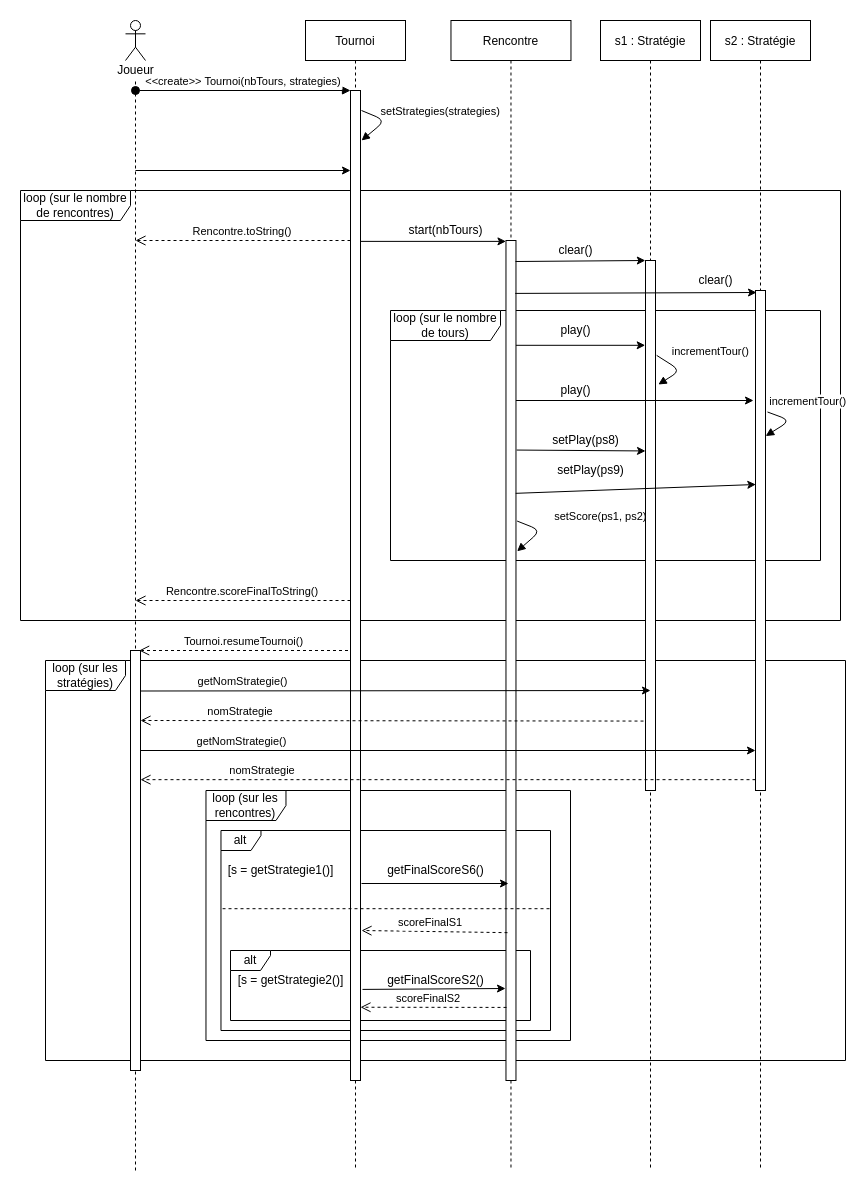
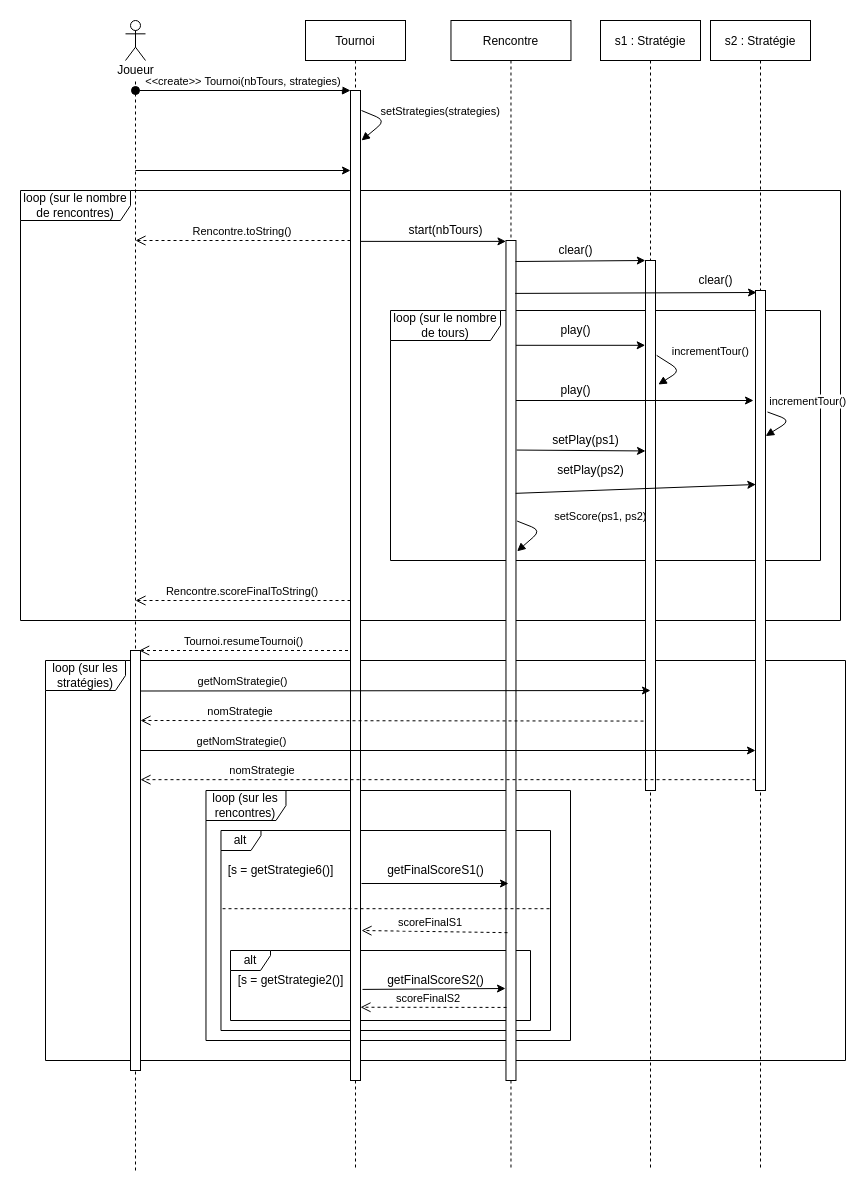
  <mxCell id="0" />
  <mxCell id="1" parent="0" />
  <mxCell id="2" value="loop (sur les stratégies)" style="shape=umlFrame;whiteSpace=wrap;html=1;width=80;height=30;" vertex="1" parent="1"><mxGeometry x="45" y="660" width="800" height="400" as="geometry" /></mxCell>
  <mxCell id="3" value="loop (sur les rencontres)" style="shape=umlFrame;whiteSpace=wrap;html=1;width=80;height=30;" vertex="1" parent="1"><mxGeometry x="205.47" y="790" width="364.53" height="250" as="geometry" /></mxCell>
  <mxCell id="4" value="alt" style="shape=umlFrame;whiteSpace=wrap;html=1;width=40;height=20;" vertex="1" parent="1"><mxGeometry x="220.47" y="830" width="329.53" height="200" as="geometry" /></mxCell>
  <mxCell id="5" value="alt" style="shape=umlFrame;whiteSpace=wrap;html=1;width=40;height=20;" vertex="1" parent="1"><mxGeometry x="230" y="950" width="300" height="70" as="geometry" /></mxCell>
  <mxCell id="6" value="loop (sur le nombre de rencontres)" style="shape=umlFrame;whiteSpace=wrap;html=1;width=110;height=30;" vertex="1" parent="1"><mxGeometry x="20" y="190" width="820" height="430" as="geometry" /></mxCell>
  <mxCell id="7" value="loop (sur le nombre de tours)" style="shape=umlFrame;whiteSpace=wrap;html=1;width=110;height=30;" vertex="1" parent="1"><mxGeometry x="390" y="310" width="430" height="250" as="geometry" /></mxCell>
  <mxCell id="8" value="Tournoi" style="shape=umlLifeline;perimeter=lifelinePerimeter;container=1;collapsible=0;recursiveResize=0;rounded=0;shadow=0;strokeWidth=1;" vertex="1" parent="1"><mxGeometry x="305" y="20" width="100" height="1150" as="geometry" /></mxCell>
  <mxCell id="9" value="" style="points=[];perimeter=orthogonalPerimeter;rounded=0;shadow=0;strokeWidth=1;" vertex="1" parent="8"><mxGeometry x="45" y="70" width="10" height="990" as="geometry" /></mxCell>
  <mxCell id="10" value="&lt;&lt;create&gt;&gt; Tournoi(nbTours, strategies)" style="verticalAlign=bottom;startArrow=oval;endArrow=block;startSize=8;shadow=0;strokeWidth=1;" edge="1" parent="8" target="9"><mxGeometry relative="1" as="geometry"><mxPoint x="-170" y="70" as="sourcePoint" /></mxGeometry></mxCell>
  <mxCell id="11" value="setStrategies(strategies)" style="verticalAlign=bottom;endArrow=block;shadow=0;strokeWidth=1;" edge="1" parent="8"><mxGeometry x="-0.092" y="55" relative="1" as="geometry"><mxPoint x="56" y="90" as="sourcePoint" /><mxPoint x="56" y="120" as="targetPoint" /><Array as="points"><mxPoint x="80" y="100" /></Array><mxPoint x="20" y="-42" as="offset" /></mxGeometry></mxCell>
  <mxCell id="12" value="Rencontre" style="shape=umlLifeline;perimeter=lifelinePerimeter;container=1;collapsible=0;recursiveResize=0;rounded=0;shadow=0;strokeWidth=1;size=40;" vertex="1" parent="1"><mxGeometry x="450.47" y="20" width="120" height="1150" as="geometry" /></mxCell>
  <mxCell id="13" value="" style="points=[];perimeter=orthogonalPerimeter;rounded=0;shadow=0;strokeWidth=1;" vertex="1" parent="12"><mxGeometry x="55" y="220" width="10" height="840" as="geometry" /></mxCell>
  <mxCell id="14" value="setScore(ps1, ps2)" style="verticalAlign=bottom;endArrow=block;shadow=0;strokeWidth=1;exitX=1.115;exitY=0.334;exitDx=0;exitDy=0;exitPerimeter=0;entryX=1.115;entryY=0.37;entryDx=0;entryDy=0;entryPerimeter=0;" edge="1" parent="12" source="13" target="13"><mxGeometry x="0.089" y="50" relative="1" as="geometry"><mxPoint x="215.7" y="356.68" as="sourcePoint" /><mxPoint x="214.86" y="390" as="targetPoint" /><Array as="points"><mxPoint x="90" y="510" /></Array><mxPoint x="31" y="-46" as="offset" /></mxGeometry></mxCell>
  <mxCell id="15" value="" style="endArrow=none;dashed=1;html=1;" edge="1" parent="1" source="18"><mxGeometry width="50" height="50" relative="1" as="geometry"><mxPoint x="135" y="720.941" as="sourcePoint" /><mxPoint x="135" y="60" as="targetPoint" /></mxGeometry></mxCell>
  <mxCell id="16" value="" style="shape=umlActor;verticalLabelPosition=bottom;verticalAlign=top;html=1;outlineConnect=0;" vertex="1" parent="1"><mxGeometry x="125" y="20" width="20" height="40" as="geometry" /></mxCell>
  <mxCell id="17" value="s1 : Stratégie" style="shape=umlLifeline;perimeter=lifelinePerimeter;container=1;collapsible=0;recursiveResize=0;rounded=0;shadow=0;strokeWidth=1;" vertex="1" parent="1"><mxGeometry x="600" y="20" width="100" height="1150" as="geometry" /></mxCell>
  <mxCell id="18" value="Joueur" style="text;html=1;align=center;verticalAlign=middle;resizable=0;points=[];autosize=1;" vertex="1" parent="1"><mxGeometry x="110" y="60" width="50" height="20" as="geometry" /></mxCell>
  <mxCell id="19" value="" style="endArrow=none;dashed=1;html=1;" edge="1" parent="1" target="18"><mxGeometry width="50" height="50" relative="1" as="geometry"><mxPoint x="135" y="1170" as="sourcePoint" /><mxPoint x="135" y="60" as="targetPoint" /></mxGeometry></mxCell>
  <mxCell id="20" value="" style="endArrow=classic;html=1;" edge="1" parent="1"><mxGeometry width="50" height="50" relative="1" as="geometry"><mxPoint x="135" y="170" as="sourcePoint" /><mxPoint x="350" y="170" as="targetPoint" /><Array as="points" /></mxGeometry></mxCell>
  <mxCell id="21" value="Rencontre.toString()" style="verticalAlign=bottom;endArrow=open;dashed=1;endSize=8;shadow=0;strokeWidth=1;" edge="1" parent="1"><mxGeometry relative="1" as="geometry"><mxPoint x="135" y="240" as="targetPoint" /><mxPoint x="350" y="240" as="sourcePoint" /></mxGeometry></mxCell>
  <mxCell id="22" value="" style="endArrow=classic;html=1;" edge="1" parent="1" target="13"><mxGeometry width="50" height="50" relative="1" as="geometry"><mxPoint x="360" y="240.88" as="sourcePoint" /><mxPoint x="507" y="244" as="targetPoint" /><Array as="points" /></mxGeometry></mxCell>
  <mxCell id="23" value="start(nbTours)" style="text;html=1;align=center;verticalAlign=middle;resizable=0;points=[];autosize=1;" vertex="1" parent="1"><mxGeometry x="400" y="220" width="90" height="20" as="geometry" /></mxCell>
  <mxCell id="24" value="" style="endArrow=classic;html=1;entryX=-0.016;entryY=0;entryDx=0;entryDy=0;entryPerimeter=0;" edge="1" parent="1" target="30"><mxGeometry width="50" height="50" relative="1" as="geometry"><mxPoint x="515" y="261" as="sourcePoint" /><mxPoint x="659.4" y="260" as="targetPoint" /><Array as="points" /></mxGeometry></mxCell>
  <mxCell id="25" value="clear()" style="text;html=1;align=center;verticalAlign=middle;resizable=0;points=[];autosize=1;" vertex="1" parent="1"><mxGeometry x="550.47" y="240" width="50" height="20" as="geometry" /></mxCell>
  <mxCell id="26" value="clear()" style="text;html=1;align=center;verticalAlign=middle;resizable=0;points=[];autosize=1;" vertex="1" parent="1"><mxGeometry x="690" y="270" width="50" height="20" as="geometry" /></mxCell>
  <mxCell id="27" value="s2 : Stratégie" style="shape=umlLifeline;perimeter=lifelinePerimeter;container=1;collapsible=0;recursiveResize=0;rounded=0;shadow=0;strokeWidth=1;" vertex="1" parent="1"><mxGeometry x="710" y="20" width="100" height="1150" as="geometry" /></mxCell>
  <mxCell id="28" value="" style="points=[];perimeter=orthogonalPerimeter;rounded=0;shadow=0;strokeWidth=1;" vertex="1" parent="27"><mxGeometry x="45" y="270" width="10" height="500" as="geometry" /></mxCell>
  <mxCell id="29" value="incrementTour()" style="verticalAlign=bottom;endArrow=block;shadow=0;strokeWidth=1;exitX=1.2;exitY=0.243;exitDx=0;exitDy=0;exitPerimeter=0;entryX=1.019;entryY=0.291;entryDx=0;entryDy=0;entryPerimeter=0;" edge="1" parent="27" source="28" target="28"><mxGeometry x="-0.072" y="23" relative="1" as="geometry"><mxPoint x="-53.83" y="356.68" as="sourcePoint" /><mxPoint x="55" y="450" as="targetPoint" /><Array as="points"><mxPoint x="80" y="400" /></Array><mxPoint x="6" y="-30" as="offset" /></mxGeometry></mxCell>
  <mxCell id="30" value="" style="points=[];perimeter=orthogonalPerimeter;rounded=0;shadow=0;strokeWidth=1;" vertex="1" parent="1"><mxGeometry x="645" y="260" width="10" height="530" as="geometry" /></mxCell>
  <mxCell id="31" value="" style="endArrow=classic;html=1;exitX=0.924;exitY=0.063;exitDx=0;exitDy=0;exitPerimeter=0;entryX=0.1;entryY=0.004;entryDx=0;entryDy=0;entryPerimeter=0;" edge="1" parent="1" source="13" target="28"><mxGeometry width="50" height="50" relative="1" as="geometry"><mxPoint x="520" y="290" as="sourcePoint" /><mxPoint x="764" y="290" as="targetPoint" /><Array as="points" /></mxGeometry></mxCell>
  <mxCell id="32" value="" style="endArrow=classic;html=1;entryX=-0.029;entryY=0.16;entryDx=0;entryDy=0;entryPerimeter=0;" edge="1" parent="1" source="13" target="30"><mxGeometry width="50" height="50" relative="1" as="geometry"><mxPoint x="540" y="350" as="sourcePoint" /><mxPoint x="645" y="350.4" as="targetPoint" /><Array as="points" /></mxGeometry></mxCell>
  <mxCell id="33" value="play()" style="text;html=1;align=center;verticalAlign=middle;resizable=0;points=[];autosize=1;" vertex="1" parent="1"><mxGeometry x="550.47" y="320" width="50" height="20" as="geometry" /></mxCell>
  <mxCell id="34" value="incrementTour()" style="verticalAlign=bottom;endArrow=block;shadow=0;strokeWidth=1;exitX=1.117;exitY=0.179;exitDx=0;exitDy=0;exitPerimeter=0;entryX=1.283;entryY=0.234;entryDx=0;entryDy=0;entryPerimeter=0;" edge="1" parent="1" source="30" target="30"><mxGeometry x="0.037" y="32" relative="1" as="geometry"><mxPoint x="371" y="141.16" as="sourcePoint" /><mxPoint x="371" y="171" as="targetPoint" /><Array as="points"><mxPoint x="680" y="370" /></Array><mxPoint x="13" y="-37" as="offset" /></mxGeometry></mxCell>
  <mxCell id="35" value="" style="endArrow=classic;html=1;" edge="1" parent="1" source="13"><mxGeometry width="50" height="50" relative="1" as="geometry"><mxPoint x="520" y="420" as="sourcePoint" /><mxPoint x="753" y="400" as="targetPoint" /><Array as="points" /></mxGeometry></mxCell>
  <mxCell id="36" value="play()" style="text;html=1;align=center;verticalAlign=middle;resizable=0;points=[];autosize=1;" vertex="1" parent="1"><mxGeometry x="550.47" y="380" width="50" height="20" as="geometry" /></mxCell>
  <mxCell id="37" value="" style="endArrow=classic;html=1;entryX=-0.007;entryY=0.005;entryDx=0;entryDy=0;entryPerimeter=0;exitX=1.067;exitY=0.365;exitDx=0;exitDy=0;exitPerimeter=0;" edge="1" parent="1"><mxGeometry width="50" height="50" relative="1" as="geometry"><mxPoint x="516.14" y="449.55" as="sourcePoint" /><mxPoint x="645" y="450.45" as="targetPoint" /><Array as="points" /></mxGeometry></mxCell>
- <mxCell id="38" value="setPlay(ps8)" style="text;html=1;align=center;verticalAlign=middle;resizable=0;points=[];autosize=1;" vertex="1" parent="1"><mxGeometry x="545.47" y="430" width="80" height="20" as="geometry" /></mxCell>
+ <mxCell id="38" value="setPlay(ps1)" style="text;html=1;align=center;verticalAlign=middle;resizable=0;points=[];autosize=1;" vertex="1" parent="1"><mxGeometry x="545.47" y="430" width="80" height="20" as="geometry" /></mxCell>
  <mxCell id="39" value="" style="endArrow=classic;html=1;exitX=0.972;exitY=0.301;exitDx=0;exitDy=0;exitPerimeter=0;entryX=0.033;entryY=0.388;entryDx=0;entryDy=0;entryPerimeter=0;" edge="1" parent="1" source="13" target="28"><mxGeometry width="50" height="50" relative="1" as="geometry"><mxPoint x="520" y="520" as="sourcePoint" /><mxPoint x="758" y="520.1" as="targetPoint" /><Array as="points" /></mxGeometry></mxCell>
- <mxCell id="40" value="setPlay(ps9)" style="text;html=1;align=center;verticalAlign=middle;resizable=0;points=[];autosize=1;" vertex="1" parent="1"><mxGeometry x="550" y="460" width="80" height="20" as="geometry" /></mxCell>
+ <mxCell id="40" value="setPlay(ps2)" style="text;html=1;align=center;verticalAlign=middle;resizable=0;points=[];autosize=1;" vertex="1" parent="1"><mxGeometry x="550" y="460" width="80" height="20" as="geometry" /></mxCell>
  <mxCell id="41" value="Rencontre.scoreFinalToString()" style="verticalAlign=bottom;endArrow=open;dashed=1;endSize=8;shadow=0;strokeWidth=1;" edge="1" parent="1"><mxGeometry relative="1" as="geometry"><mxPoint x="135" y="600" as="targetPoint" /><mxPoint x="350" y="600" as="sourcePoint" /></mxGeometry></mxCell>
  <mxCell id="42" value="Tournoi.resumeTournoi()" style="verticalAlign=bottom;endArrow=open;dashed=1;endSize=8;shadow=0;strokeWidth=1;entryX=0.867;entryY=0;entryDx=0;entryDy=0;entryPerimeter=0;" edge="1" parent="1" target="43"><mxGeometry relative="1" as="geometry"><mxPoint x="132.5" y="650" as="targetPoint" /><mxPoint x="347.5" y="650" as="sourcePoint" /></mxGeometry></mxCell>
  <mxCell id="43" value="" style="points=[];perimeter=orthogonalPerimeter;rounded=0;shadow=0;strokeWidth=1;" vertex="1" parent="1"><mxGeometry x="130" y="650" width="10" height="420" as="geometry" /></mxCell>
  <mxCell id="44" value="" style="endArrow=classic;html=1;exitX=1.153;exitY=0.8;exitDx=0;exitDy=0;exitPerimeter=0;" edge="1" parent="1"><mxGeometry width="50" height="50" relative="1" as="geometry"><mxPoint x="140" y="690.5" as="sourcePoint" /><mxPoint x="650" y="690" as="targetPoint" /><Array as="points" /></mxGeometry></mxCell>
  <mxCell id="45" value="getNomStrategie()" style="edgeLabel;html=1;align=center;verticalAlign=middle;resizable=0;points=[];" vertex="1" connectable="0" parent="44"><mxGeometry x="-0.6" y="3" relative="1" as="geometry"><mxPoint y="-7.4" as="offset" /></mxGeometry></mxCell>
  <mxCell id="46" value="" style="endArrow=classic;html=1;exitX=1.153;exitY=0.8;exitDx=0;exitDy=0;exitPerimeter=0;" edge="1" parent="1"><mxGeometry width="50" height="50" relative="1" as="geometry"><mxPoint x="140" y="750" as="sourcePoint" /><mxPoint x="755" y="750" as="targetPoint" /><Array as="points" /></mxGeometry></mxCell>
  <mxCell id="47" value="getNomStrategie()" style="edgeLabel;html=1;align=center;verticalAlign=middle;resizable=0;points=[];" vertex="1" connectable="0" parent="1"><mxGeometry x="240.004" y="740" as="geometry" /></mxCell>
  <mxCell id="48" value="nomStrategie" style="verticalAlign=bottom;endArrow=open;dashed=1;endSize=8;shadow=0;strokeWidth=1;entryX=0.867;entryY=0;entryDx=0;entryDy=0;entryPerimeter=0;exitX=-0.2;exitY=0.869;exitDx=0;exitDy=0;exitPerimeter=0;" edge="1" parent="1" source="30"><mxGeometry x="0.604" relative="1" as="geometry"><mxPoint x="140" y="720" as="targetPoint" /><mxPoint x="348.83" y="720" as="sourcePoint" /><mxPoint as="offset" /></mxGeometry></mxCell>
  <mxCell id="49" value="nomStrategie" style="verticalAlign=bottom;endArrow=open;dashed=1;endSize=8;shadow=0;strokeWidth=1;entryX=0.867;entryY=0;entryDx=0;entryDy=0;entryPerimeter=0;" edge="1" parent="1" source="28"><mxGeometry x="0.604" relative="1" as="geometry"><mxPoint x="140" y="779.17" as="targetPoint" /><mxPoint x="644.5" y="779.25" as="sourcePoint" /><mxPoint as="offset" /></mxGeometry></mxCell>
- <mxCell id="50" value="[s = getStrategie1()]" style="text;html=1;align=center;verticalAlign=middle;resizable=0;points=[];autosize=1;" vertex="1" parent="1"><mxGeometry x="220.47" y="860" width="120" height="20" as="geometry" /></mxCell>
+ <mxCell id="50" value="[s = getStrategie6()]" style="text;html=1;align=center;verticalAlign=middle;resizable=0;points=[];autosize=1;" vertex="1" parent="1"><mxGeometry x="220.47" y="860" width="120" height="20" as="geometry" /></mxCell>
  <mxCell id="51" value="" style="endArrow=classic;html=1;" edge="1" parent="1"><mxGeometry width="50" height="50" relative="1" as="geometry"><mxPoint x="361" y="883" as="sourcePoint" /><mxPoint x="508" y="883" as="targetPoint" /><Array as="points" /></mxGeometry></mxCell>
  <mxCell id="52" value="" style="endArrow=classic;html=1;exitX=1.2;exitY=0.908;exitDx=0;exitDy=0;exitPerimeter=0;" edge="1" parent="1" source="9"><mxGeometry width="50" height="50" relative="1" as="geometry"><mxPoint x="361" y="988.61" as="sourcePoint" /><mxPoint x="505" y="988" as="targetPoint" /><Array as="points" /></mxGeometry></mxCell>
  <mxCell id="53" value="[s = getStrategie2()]" style="text;html=1;align=center;verticalAlign=middle;resizable=0;points=[];autosize=1;" vertex="1" parent="1"><mxGeometry x="230" y="970" width="120" height="20" as="geometry" /></mxCell>
- <mxCell id="54" value="getFinalScoreS6()" style="text;html=1;align=center;verticalAlign=middle;resizable=0;points=[];autosize=1;" vertex="1" parent="1"><mxGeometry x="380" y="860" width="110" height="20" as="geometry" /></mxCell>
+ <mxCell id="54" value="getFinalScoreS1()" style="text;html=1;align=center;verticalAlign=middle;resizable=0;points=[];autosize=1;" vertex="1" parent="1"><mxGeometry x="380" y="860" width="110" height="20" as="geometry" /></mxCell>
  <mxCell id="55" value="scoreFinalS1" style="verticalAlign=bottom;endArrow=open;dashed=1;endSize=8;shadow=0;strokeWidth=1;exitX=0.153;exitY=0.824;exitDx=0;exitDy=0;exitPerimeter=0;" edge="1" parent="1" source="13"><mxGeometry x="0.056" relative="1" as="geometry"><mxPoint x="361" y="930" as="targetPoint" /><mxPoint x="765" y="789.17" as="sourcePoint" /><mxPoint as="offset" /></mxGeometry></mxCell>
  <mxCell id="56" value="scoreFinalS2" style="verticalAlign=bottom;endArrow=open;dashed=1;endSize=8;shadow=0;strokeWidth=1;exitX=0.053;exitY=0.913;exitDx=0;exitDy=0;exitPerimeter=0;entryX=1;entryY=0.926;entryDx=0;entryDy=0;entryPerimeter=0;" edge="1" parent="1" source="13" target="9"><mxGeometry x="0.067" relative="1" as="geometry"><mxPoint x="362" y="1020.48" as="targetPoint" /><mxPoint x="507.83" y="1020" as="sourcePoint" /><mxPoint as="offset" /></mxGeometry></mxCell>
  <mxCell id="57" value="" style="verticalAlign=bottom;endArrow=none;dashed=1;endSize=8;shadow=0;strokeWidth=1;entryX=0.005;entryY=0.391;entryDx=0;entryDy=0;entryPerimeter=0;endFill=0;exitX=0.997;exitY=0.391;exitDx=0;exitDy=0;exitPerimeter=0;" edge="1" parent="1" source="4" target="4"><mxGeometry x="0.604" relative="1" as="geometry"><mxPoint x="150" y="789.17" as="targetPoint" /><mxPoint x="549" y="930" as="sourcePoint" /><mxPoint as="offset" /></mxGeometry></mxCell>
  <mxCell id="58" value="getFinalScoreS2()" style="text;html=1;align=center;verticalAlign=middle;resizable=0;points=[];autosize=1;" vertex="1" parent="1"><mxGeometry x="380" y="970" width="110" height="20" as="geometry" /></mxCell>
